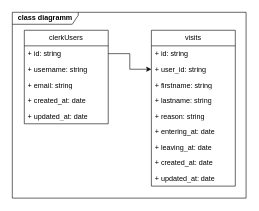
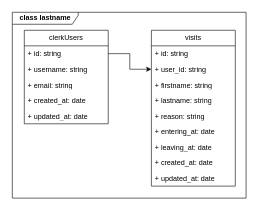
  <mxCell id="0" />
  <mxCell id="1" parent="0" />
  <mxCell id="2" value="clerkUsers" style="swimlane;fontStyle=0;childLayout=stackLayout;horizontal=1;startSize=26;fillColor=none;horizontalStack=0;resizeParent=1;resizeParentMax=0;resizeLast=0;collapsible=1;marginBottom=0;whiteSpace=wrap;html=1;" parent="1" vertex="1"><mxGeometry x="40" y="50" width="140" height="156" as="geometry" /></mxCell>
  <mxCell id="3" value="+ id: string" style="text;strokeColor=none;fillColor=none;align=left;verticalAlign=top;spacingLeft=4;spacingRight=4;overflow=hidden;rotatable=0;points=[[0,0.5],[1,0.5]];portConstraint=eastwest;whiteSpace=wrap;html=1;" parent="2" vertex="1"><mxGeometry y="26" width="140" height="26" as="geometry" /></mxCell>
  <mxCell id="4" value="+ username: string" style="text;strokeColor=none;fillColor=none;align=left;verticalAlign=top;spacingLeft=4;spacingRight=4;overflow=hidden;rotatable=0;points=[[0,0.5],[1,0.5]];portConstraint=eastwest;whiteSpace=wrap;html=1;" parent="2" vertex="1"><mxGeometry y="52" width="140" height="26" as="geometry" /></mxCell>
  <mxCell id="5" value="+ email: string" style="text;strokeColor=none;fillColor=none;align=left;verticalAlign=top;spacingLeft=4;spacingRight=4;overflow=hidden;rotatable=0;points=[[0,0.5],[1,0.5]];portConstraint=eastwest;whiteSpace=wrap;html=1;" parent="2" vertex="1"><mxGeometry y="78" width="140" height="26" as="geometry" /></mxCell>
  <mxCell id="6" value="+ created_at: date" style="text;strokeColor=none;fillColor=none;align=left;verticalAlign=top;spacingLeft=4;spacingRight=4;overflow=hidden;rotatable=0;points=[[0,0.5],[1,0.5]];portConstraint=eastwest;whiteSpace=wrap;html=1;" parent="2" vertex="1"><mxGeometry y="104" width="140" height="26" as="geometry" /></mxCell>
  <mxCell id="7" value="+ updated_at: date" style="text;strokeColor=none;fillColor=none;align=left;verticalAlign=top;spacingLeft=4;spacingRight=4;overflow=hidden;rotatable=0;points=[[0,0.5],[1,0.5]];portConstraint=eastwest;whiteSpace=wrap;html=1;" parent="2" vertex="1"><mxGeometry y="130" width="140" height="26" as="geometry" /></mxCell>
  <mxCell id="8" value="visits" style="swimlane;fontStyle=0;childLayout=stackLayout;horizontal=1;startSize=26;fillColor=none;horizontalStack=0;resizeParent=1;resizeParentMax=0;resizeLast=0;collapsible=1;marginBottom=0;whiteSpace=wrap;html=1;" parent="1" vertex="1"><mxGeometry x="252" y="50" width="140" height="260" as="geometry" /></mxCell>
  <mxCell id="9" value="+ id: string" style="text;strokeColor=none;fillColor=none;align=left;verticalAlign=top;spacingLeft=4;spacingRight=4;overflow=hidden;rotatable=0;points=[[0,0.5],[1,0.5]];portConstraint=eastwest;whiteSpace=wrap;html=1;" parent="8" vertex="1"><mxGeometry y="26" width="140" height="26" as="geometry" /></mxCell>
  <mxCell id="10" value="+ user_id: string" style="text;strokeColor=none;fillColor=none;align=left;verticalAlign=top;spacingLeft=4;spacingRight=4;overflow=hidden;rotatable=0;points=[[0,0.5],[1,0.5]];portConstraint=eastwest;whiteSpace=wrap;html=1;" parent="8" vertex="1"><mxGeometry y="52" width="140" height="26" as="geometry" /></mxCell>
  <mxCell id="11" value="+ firstname: string" style="text;strokeColor=none;fillColor=none;align=left;verticalAlign=top;spacingLeft=4;spacingRight=4;overflow=hidden;rotatable=0;points=[[0,0.5],[1,0.5]];portConstraint=eastwest;whiteSpace=wrap;html=1;" parent="8" vertex="1"><mxGeometry y="78" width="140" height="26" as="geometry" /></mxCell>
  <mxCell id="12" value="+ lastname: string" style="text;strokeColor=none;fillColor=none;align=left;verticalAlign=top;spacingLeft=4;spacingRight=4;overflow=hidden;rotatable=0;points=[[0,0.5],[1,0.5]];portConstraint=eastwest;whiteSpace=wrap;html=1;" parent="8" vertex="1"><mxGeometry y="104" width="140" height="26" as="geometry" /></mxCell>
  <mxCell id="13" value="+ reason: string" style="text;strokeColor=none;fillColor=none;align=left;verticalAlign=top;spacingLeft=4;spacingRight=4;overflow=hidden;rotatable=0;points=[[0,0.5],[1,0.5]];portConstraint=eastwest;whiteSpace=wrap;html=1;" parent="8" vertex="1"><mxGeometry y="130" width="140" height="26" as="geometry" /></mxCell>
  <mxCell id="14" value="+ entering_at: date" style="text;strokeColor=none;fillColor=none;align=left;verticalAlign=top;spacingLeft=4;spacingRight=4;overflow=hidden;rotatable=0;points=[[0,0.5],[1,0.5]];portConstraint=eastwest;whiteSpace=wrap;html=1;" parent="8" vertex="1"><mxGeometry y="156" width="140" height="26" as="geometry" /></mxCell>
  <mxCell id="15" value="+ leaving_at: date" style="text;strokeColor=none;fillColor=none;align=left;verticalAlign=top;spacingLeft=4;spacingRight=4;overflow=hidden;rotatable=0;points=[[0,0.5],[1,0.5]];portConstraint=eastwest;whiteSpace=wrap;html=1;" parent="8" vertex="1"><mxGeometry y="182" width="140" height="26" as="geometry" /></mxCell>
  <mxCell id="16" value="+ created_at: date" style="text;strokeColor=none;fillColor=none;align=left;verticalAlign=top;spacingLeft=4;spacingRight=4;overflow=hidden;rotatable=0;points=[[0,0.5],[1,0.5]];portConstraint=eastwest;whiteSpace=wrap;html=1;" parent="8" vertex="1"><mxGeometry y="208" width="140" height="26" as="geometry" /></mxCell>
  <mxCell id="17" value="+ updated_at: date" style="text;strokeColor=none;fillColor=none;align=left;verticalAlign=top;spacingLeft=4;spacingRight=4;overflow=hidden;rotatable=0;points=[[0,0.5],[1,0.5]];portConstraint=eastwest;whiteSpace=wrap;html=1;" parent="8" vertex="1"><mxGeometry y="234" width="140" height="26" as="geometry" /></mxCell>
- <mxCell id="18" value="&lt;b&gt;class diagramm&lt;/b&gt;" style="shape=umlFrame;whiteSpace=wrap;html=1;pointerEvents=0;width=110;height=20;" parent="1" vertex="1"><mxGeometry x="20" y="20" width="390" height="310" as="geometry" /></mxCell>
+ <mxCell id="18" value="&lt;b&gt;class lastname&lt;/b&gt;" style="shape=umlFrame;whiteSpace=wrap;html=1;pointerEvents=0;width=110;height=20;" parent="1" vertex="1"><mxGeometry x="20" y="20" width="390" height="310" as="geometry" /></mxCell>
  <mxCell id="19" style="edgeStyle=orthogonalEdgeStyle;rounded=0;orthogonalLoop=1;jettySize=auto;html=1;exitX=1;exitY=0.5;exitDx=0;exitDy=0;entryX=0;entryY=0.5;entryDx=0;entryDy=0;" parent="1" source="3" target="10" edge="1"><mxGeometry relative="1" as="geometry" /></mxCell>
